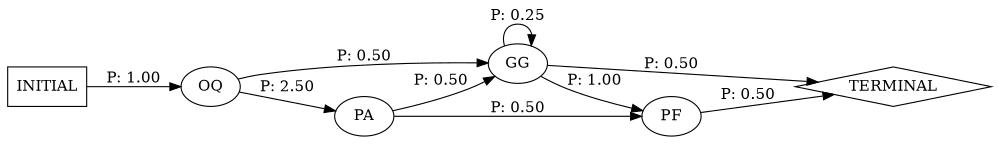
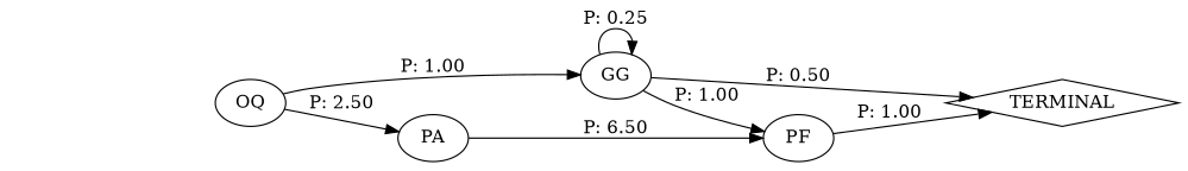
  digraph {
    rankdir=LR
    n1 [label=GG]
    n2 [label=PF]
    n3 [label=TERMINAL shape=diamond]
    n4 [label=OQ]
    n5 [label=PA]
-   n6 [label=INITIAL shape=box]
    n1 -> n1 [label="P: 0.25"]
    n1 -> n2 [label="P: 1.00"]
    n1 -> n3 [label="P: 0.50"]
-   n2 -> n3 [label="P: 0.50"]
-   n4 -> n1 [label="P: 0.50"]
+   n2 -> n3 [label="P: 1.00"]
+   n4 -> n1 [label="P: 1.00"]
    n4 -> n5 [label="P: 2.50"]
-   n5 -> n1 [label="P: 0.50"]
-   n5 -> n2 [label="P: 0.50"]
-   n6 -> n4 [label="P: 1.00"]
+   n5 -> n2 [label="P: 6.50"]
  }
